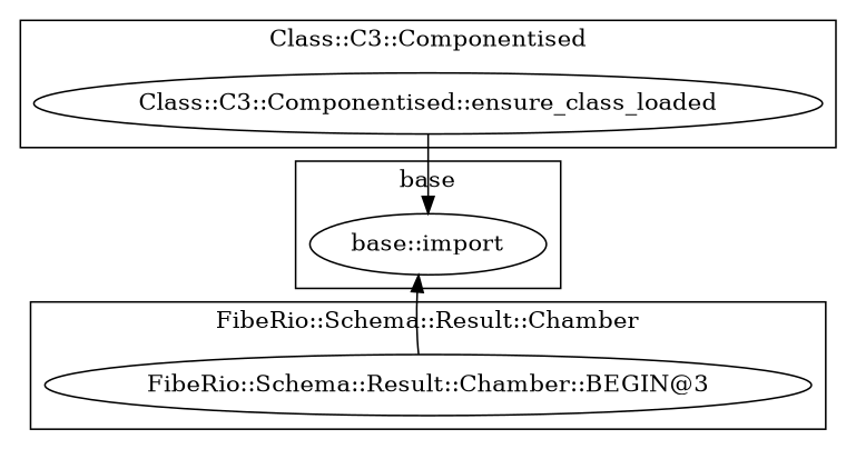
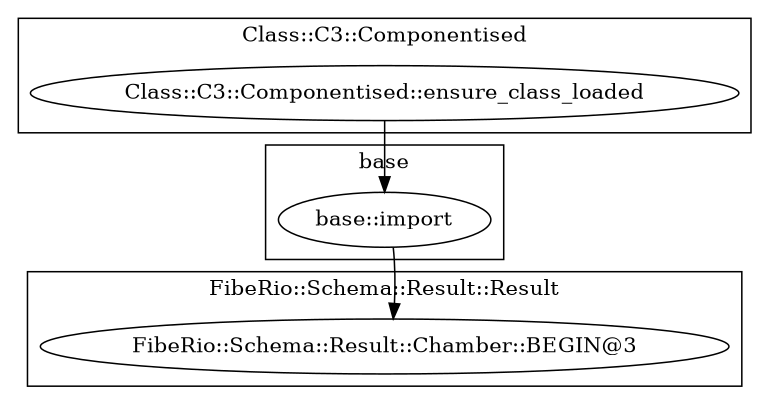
  digraph {
    "base::import"
    "Class::C3::Componentised::ensure_class_loaded"
    "FibeRio::Schema::Result::Chamber::BEGIN@3"
    subgraph cluster_1 {
      label=base
      "base::import"
    }
    subgraph cluster_2 {
      label="Class::C3::Componentised"
      "Class::C3::Componentised::ensure_class_loaded"
    }
    subgraph cluster_3 {
-     label="FibeRio::Schema::Result::Chamber"
+     label="FibeRio::Schema::Result::Result"
      "FibeRio::Schema::Result::Chamber::BEGIN@3"
    }
    "Class::C3::Componentised::ensure_class_loaded" -> "base::import"
-   "FibeRio::Schema::Result::Chamber::BEGIN@3" -> "base::import"
+   "base::import" -> "FibeRio::Schema::Result::Chamber::BEGIN@3"
  }
